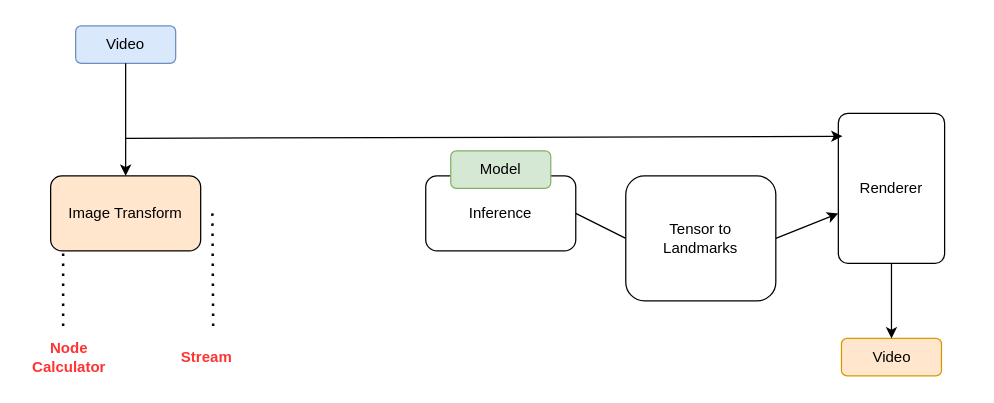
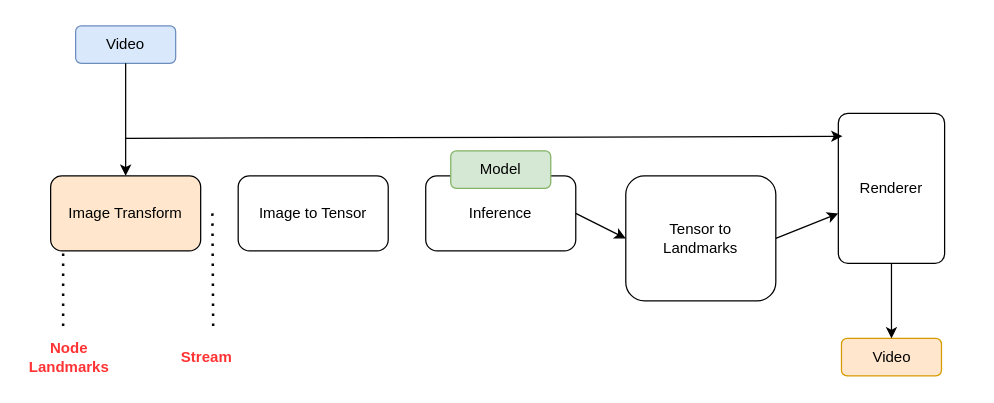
  <mxCell id="0" />
  <mxCell id="1" parent="0" />
  <mxCell id="2" value="Image Transform" style="rounded=1;whiteSpace=wrap;html=1;fillColor=#ffe6cc;" vertex="1" parent="1"><mxGeometry x="40" y="140" width="120" height="60" as="geometry" /></mxCell>
+ <mxCell id="3" value="Image to Tensor" style="rounded=1;whiteSpace=wrap;html=1;" vertex="1" parent="1"><mxGeometry x="190" y="140" width="120" height="60" as="geometry" /></mxCell>
  <mxCell id="4" value="Inference" style="rounded=1;whiteSpace=wrap;html=1;" vertex="1" parent="1"><mxGeometry x="340" y="140" width="120" height="60" as="geometry" /></mxCell>
  <mxCell id="5" value="Tensor to &lt;br&gt;Landmarks" style="rounded=1;whiteSpace=wrap;html=1;" vertex="1" parent="1"><mxGeometry x="500" y="140" width="120" height="100" as="geometry" /></mxCell>
  <mxCell id="6" value="Renderer" style="rounded=1;rotation=90;textDirection=ltr;arcSize=9;fontSize=12;html=1;whiteSpace=wrap;align=center;horizontal=0;" vertex="1" parent="1"><mxGeometry x="652.5" y="107.5" width="120" height="85" as="geometry" /></mxCell>
  <mxCell id="7" value="Model" style="rounded=1;whiteSpace=wrap;html=1;fillColor=#d5e8d4;strokeColor=#82b366;" vertex="1" parent="1"><mxGeometry x="360" y="120" width="80" height="30" as="geometry" /></mxCell>
  <mxCell id="8" value="Video" style="rounded=1;whiteSpace=wrap;html=1;fillColor=#ffe6cc;strokeColor=#d79b00;" vertex="1" parent="1"><mxGeometry x="672.5" y="270" width="80" height="30" as="geometry" /></mxCell>
  <mxCell id="9" value="Video" style="rounded=1;whiteSpace=wrap;html=1;fillColor=#dae8fc;strokeColor=#6c8ebf;" vertex="1" parent="1"><mxGeometry x="60" y="20" width="80" height="30" as="geometry" /></mxCell>
  <mxCell id="10" value="" style="endArrow=classic;html=1;rounded=0;exitX=0.5;exitY=1;exitDx=0;exitDy=0;entryX=0.5;entryY=0;entryDx=0;entryDy=0;" edge="1" parent="1" source="9" target="2"><mxGeometry width="50" height="50" relative="1" as="geometry"><mxPoint x="370" y="190" as="sourcePoint" /><mxPoint x="420" y="140" as="targetPoint" /><Array as="points"><mxPoint x="100" y="100" /></Array></mxGeometry></mxCell>
  <mxCell id="11" value="" style="endArrow=classic;html=1;rounded=0;entryX=0.153;entryY=0.961;entryDx=0;entryDy=0;entryPerimeter=0;" edge="1" parent="1" target="6"><mxGeometry width="50" height="50" relative="1" as="geometry"><mxPoint x="100" y="110" as="sourcePoint" /><mxPoint x="190" y="70" as="targetPoint" /></mxGeometry></mxCell>
- <mxCell id="12" value="" style="endArrow=none;html=1;rounded=0;exitX=1;exitY=0.5;exitDx=0;exitDy=0;entryX=0;entryY=0.5;entryDx=0;entryDy=0;" edge="1" parent="1" source="4" target="5"><mxGeometry width="50" height="50" relative="1" as="geometry"><mxPoint x="320" y="180" as="sourcePoint" /><mxPoint x="350" y="180" as="targetPoint" /></mxGeometry></mxCell>
+ <mxCell id="12" value="" style="endArrow=classic;html=1;rounded=0;exitX=1;exitY=0.5;exitDx=0;exitDy=0;entryX=0;entryY=0.5;entryDx=0;entryDy=0;" edge="1" parent="1" source="4" target="5"><mxGeometry width="50" height="50" relative="1" as="geometry"><mxPoint x="320" y="180" as="sourcePoint" /><mxPoint x="350" y="180" as="targetPoint" /></mxGeometry></mxCell>
  <mxCell id="13" value="" style="endArrow=classic;html=1;rounded=0;exitX=1;exitY=0.5;exitDx=0;exitDy=0;" edge="1" parent="1" source="5"><mxGeometry width="50" height="50" relative="1" as="geometry"><mxPoint x="470" y="180" as="sourcePoint" /><mxPoint x="670" y="170" as="targetPoint" /></mxGeometry></mxCell>
  <mxCell id="14" value="" style="endArrow=classic;html=1;rounded=0;exitX=1;exitY=0.5;exitDx=0;exitDy=0;entryX=0.5;entryY=0;entryDx=0;entryDy=0;" edge="1" parent="1" source="6" target="8"><mxGeometry width="50" height="50" relative="1" as="geometry"><mxPoint x="480" y="190" as="sourcePoint" /><mxPoint x="520" y="190" as="targetPoint" /></mxGeometry></mxCell>
  <mxCell id="15" value="" style="endArrow=none;dashed=1;html=1;dashPattern=1 3;strokeWidth=2;rounded=0;entryX=1.078;entryY=0.494;entryDx=0;entryDy=0;entryPerimeter=0;" edge="1" parent="1" target="2"><mxGeometry width="50" height="50" relative="1" as="geometry"><mxPoint x="170" y="260" as="sourcePoint" /><mxPoint x="170" y="180" as="targetPoint" /></mxGeometry></mxCell>
  <mxCell id="16" value="" style="endArrow=none;dashed=1;html=1;dashPattern=1 3;strokeWidth=2;rounded=0;" edge="1" parent="1"><mxGeometry width="50" height="50" relative="1" as="geometry"><mxPoint x="50" y="260" as="sourcePoint" /><mxPoint x="50" y="200" as="targetPoint" /></mxGeometry></mxCell>
  <mxCell id="17" value="&lt;font color=&quot;#ff3333&quot;&gt;&lt;b&gt;Stream&lt;/b&gt;&lt;/font&gt;" style="text;html=1;strokeColor=none;fillColor=none;align=center;verticalAlign=middle;whiteSpace=wrap;rounded=0;" vertex="1" parent="1"><mxGeometry x="130" y="270" width="70" height="30" as="geometry" /></mxCell>
- <mxCell id="18" value="&lt;font color=&quot;#ff3333&quot;&gt;&lt;b&gt;Node&lt;br&gt;Calculator&lt;br&gt;&lt;/b&gt;&lt;/font&gt;" style="text;html=1;strokeColor=none;fillColor=none;align=center;verticalAlign=middle;whiteSpace=wrap;rounded=0;" vertex="1" parent="1"><mxGeometry x="20" y="270" width="70" height="30" as="geometry" /></mxCell>
+ <mxCell id="18" value="&lt;font color=&quot;#ff3333&quot;&gt;&lt;b&gt;Node&lt;br&gt;Landmarks&lt;br&gt;&lt;/b&gt;&lt;/font&gt;" style="text;html=1;strokeColor=none;fillColor=none;align=center;verticalAlign=middle;whiteSpace=wrap;rounded=0;" vertex="1" parent="1"><mxGeometry x="20" y="270" width="70" height="30" as="geometry" /></mxCell>
